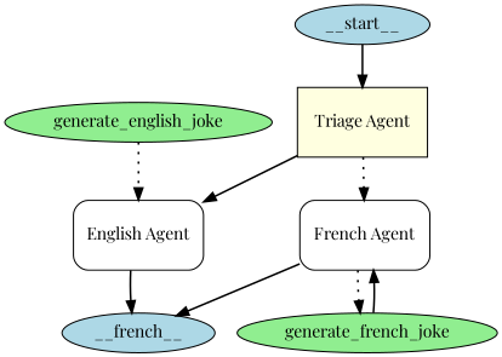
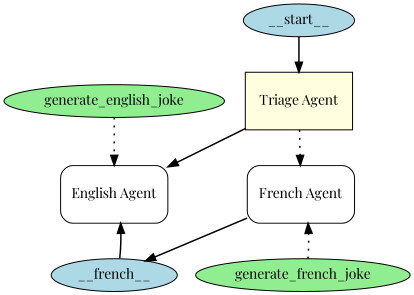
  digraph {
    fontname="Playfair Display"
    splines=true
    node [fillcolor=lightyellow fontname="Playfair Display" shape=ellipse style=filled]
    edge [fontname="Playfair Display" penwidth=1.5]
    n1 [fillcolor=lightblue height=0.3 label=__start__ width=0.5]
    n2 [height=0.8 label="Triage Agent" shape=box width=1.5]
    n3 [height=0.8 label="English Agent" shape=box style=rounded width=1.5]
    n4 [height=0.8 label="French Agent" shape=box style=rounded width=1.5]
    n5 [fillcolor=lightblue height=0.3 label=__french__ width=0.5]
    n6 [fillcolor=lightgreen height=0.3 label=generate_french_joke width=0.5]
    n7 [fillcolor=lightgreen height=0.3 label=generate_english_joke width=0.5]
    n1 -> n2
    n2 -> n3
    n2 -> n4 [style=dotted]
-   n3 -> n5
+   n5 -> n3
    n4 -> n5
-   n4 -> n6 [style=dotted]
-   n6 -> n4 [style=solid]
+   n6 -> n4 [style=dotted]
    n7 -> n3 [style=dotted]
  }
